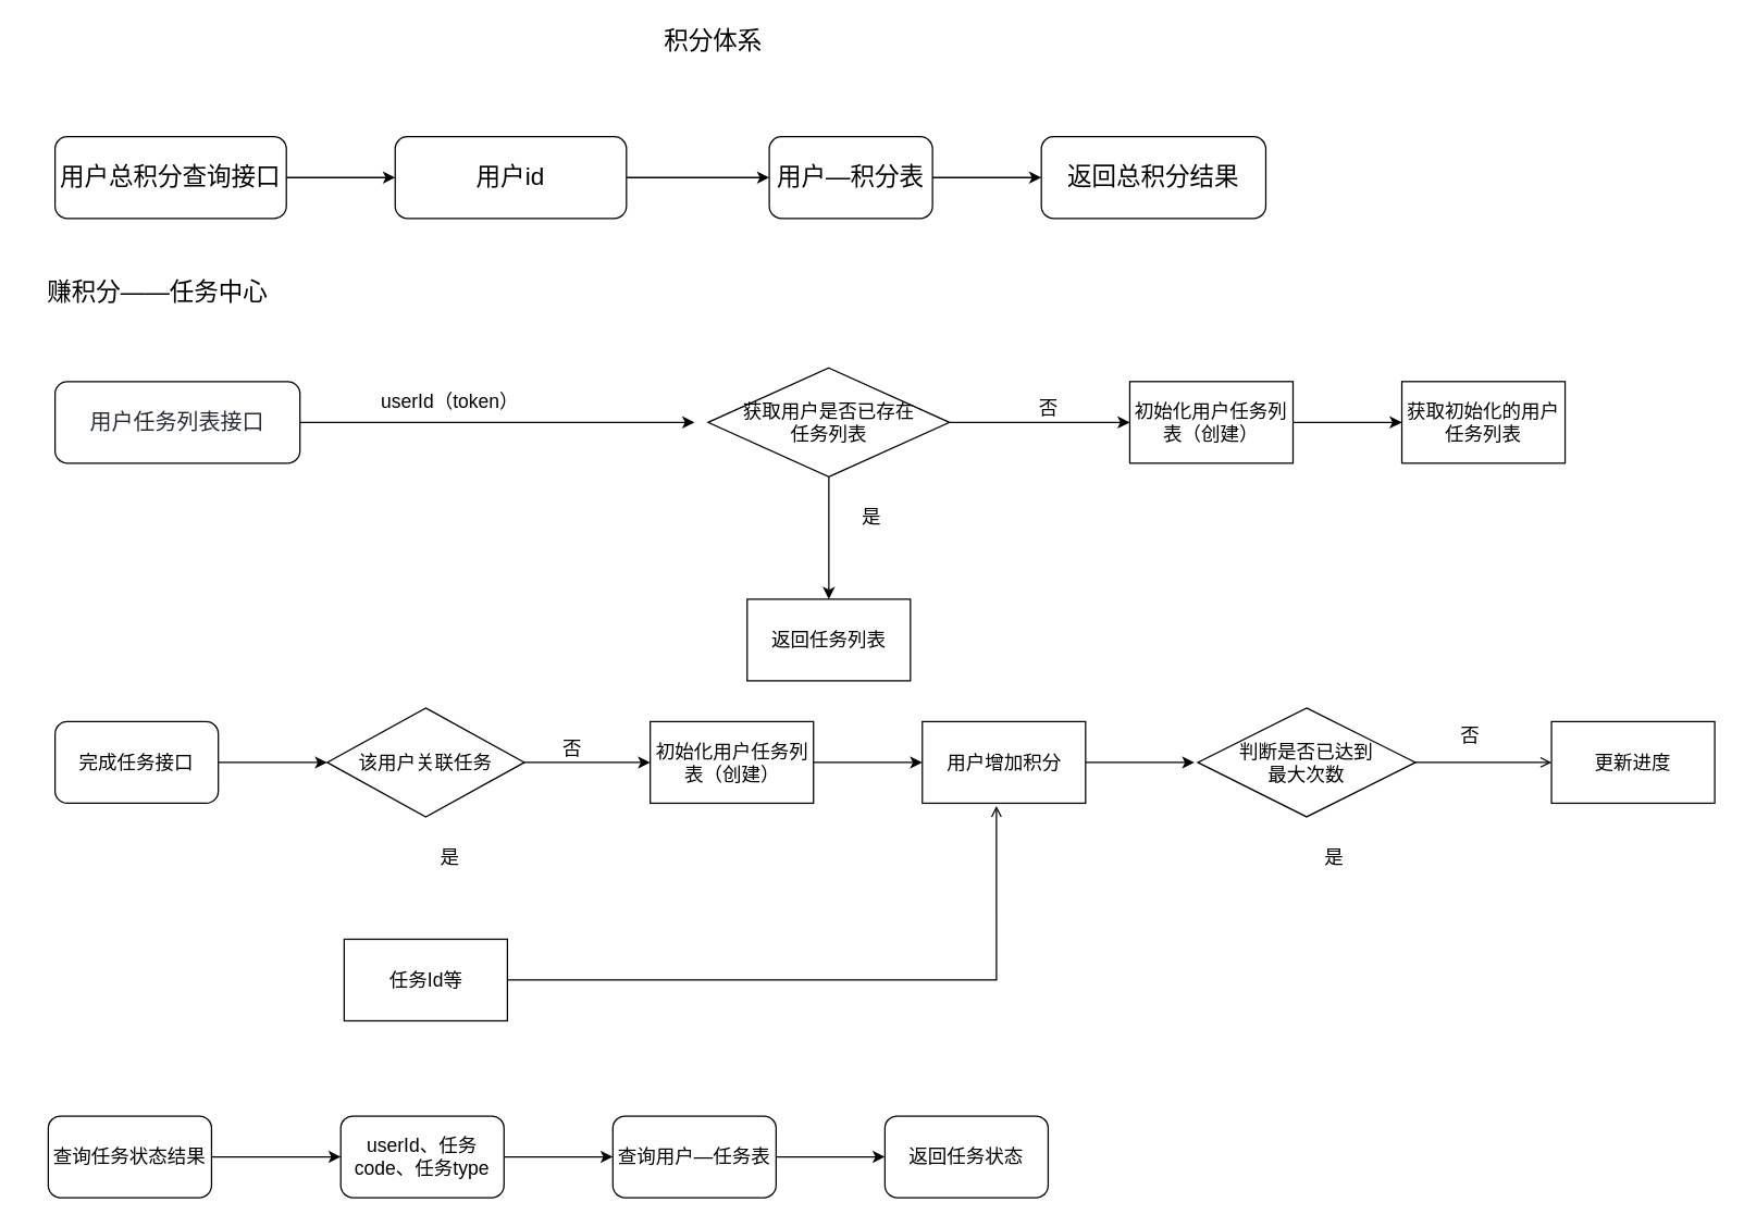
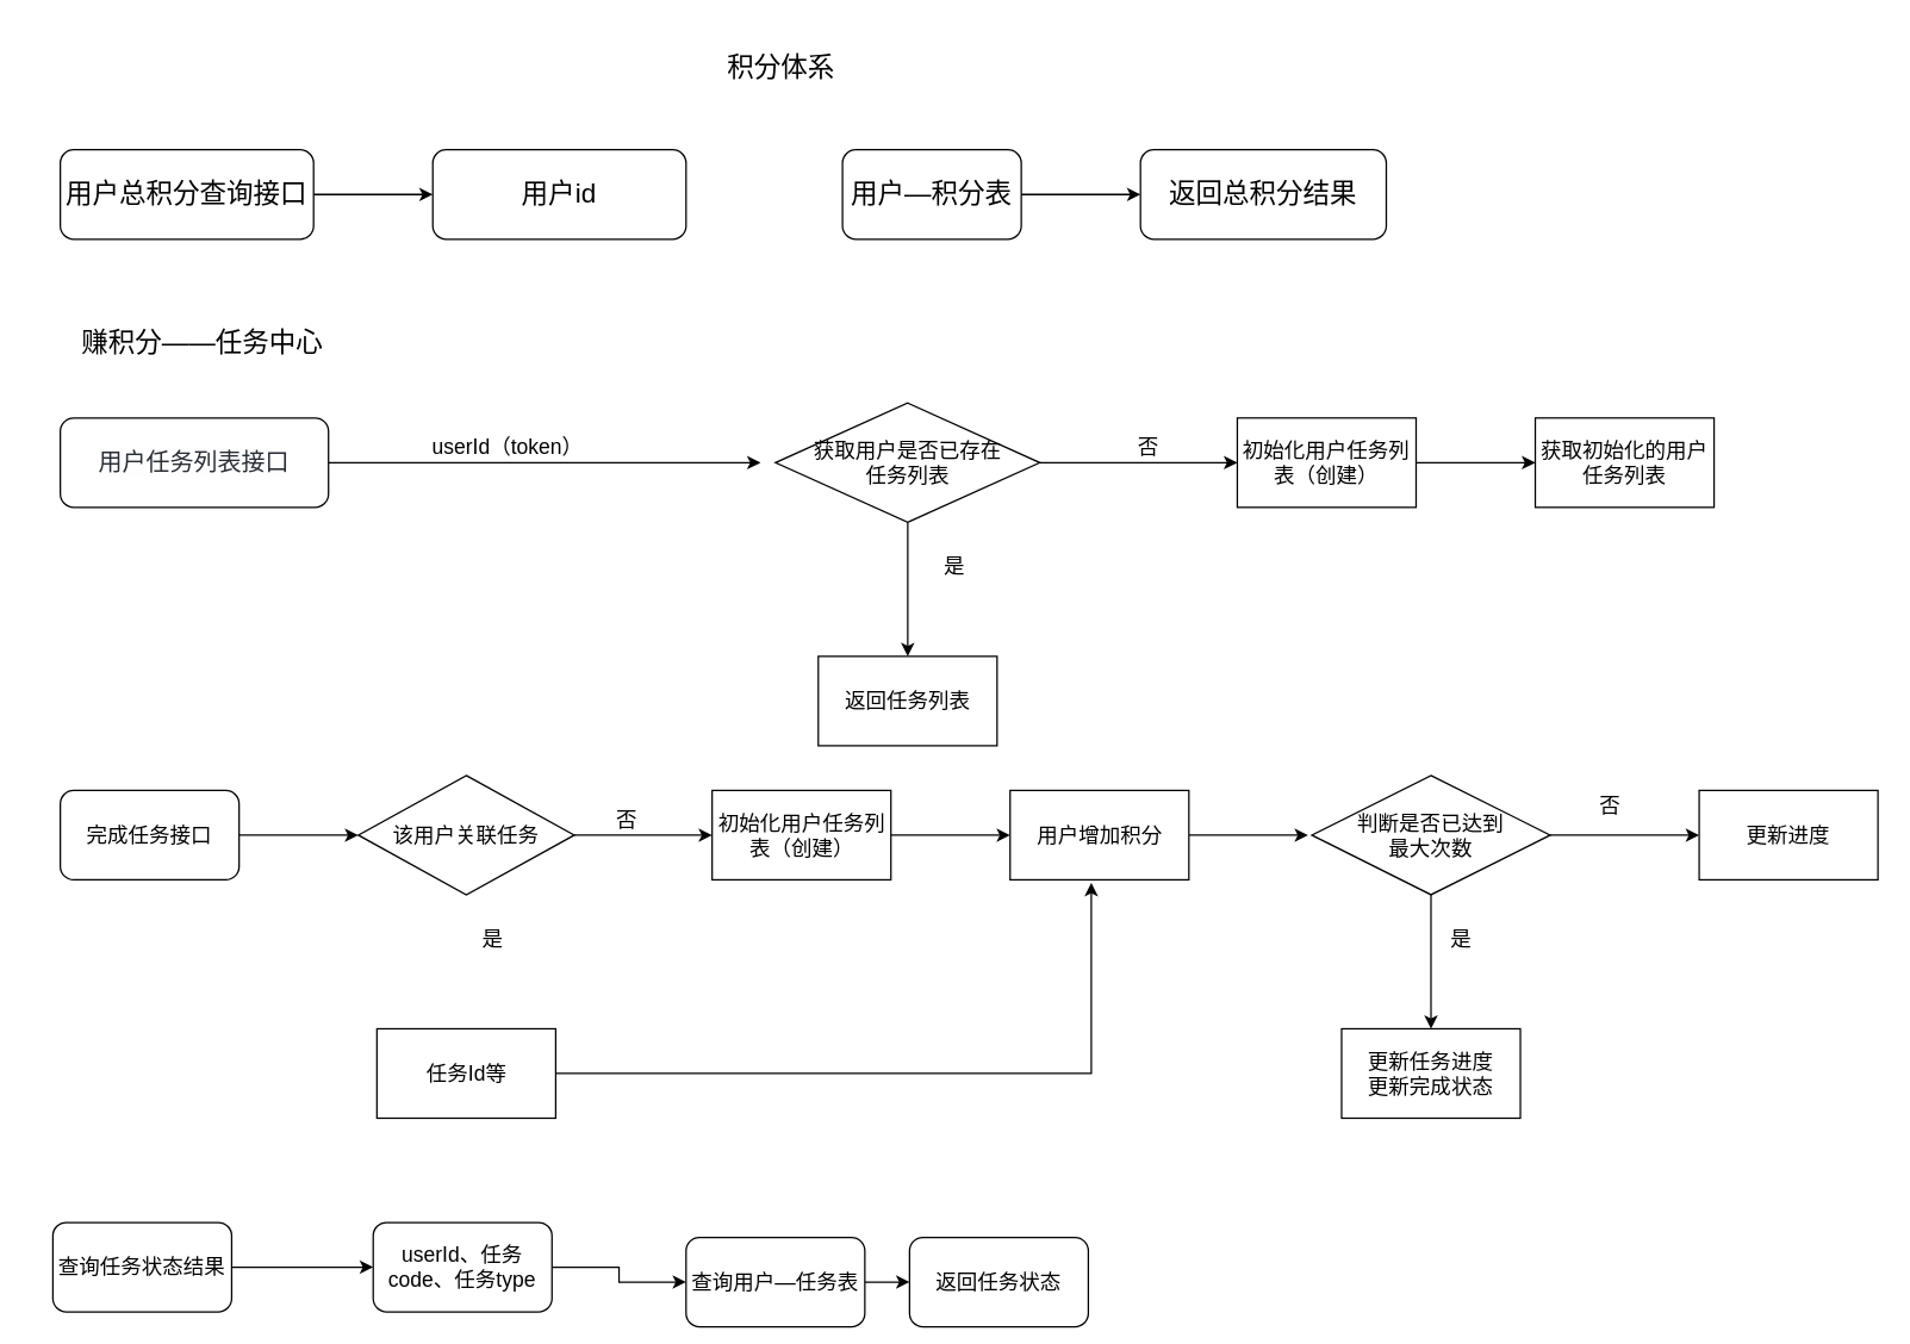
  <mxCell id="0" />
  <mxCell id="1" parent="0" />
- <mxCell id="2" value="&lt;font style=&quot;font-size: 18px;&quot;&gt;赚积分——任务中心&lt;/font&gt;" style="text;html=1;align=center;verticalAlign=middle;resizable=0;points=[];autosize=1;strokeColor=none;fillColor=none;fontSize=14;" vertex="1" parent="1"><mxGeometry x="20" y="195" width="190" height="40" as="geometry" /></mxCell>
+ <mxCell id="2" value="&lt;font style=&quot;font-size: 18px;&quot;&gt;赚积分——任务中心&lt;/font&gt;" style="text;html=1;align=center;verticalAlign=middle;resizable=0;points=[];autosize=1;strokeColor=none;fillColor=none;fontSize=14;" vertex="1" parent="1"><mxGeometry x="40" y="210" width="190" height="40" as="geometry" /></mxCell>
  <mxCell id="3" value="" style="edgeStyle=orthogonalEdgeStyle;rounded=0;orthogonalLoop=1;jettySize=auto;html=1;fontSize=14;" edge="1" parent="1" source="4"><mxGeometry relative="1" as="geometry"><mxPoint x="510" y="310" as="targetPoint" /></mxGeometry></mxCell>
  <mxCell id="4" value="&lt;span style=&quot;caret-color: rgb(40, 44, 52); color: rgb(40, 44, 52); font-family: -apple-system, BlinkMacSystemFont, &amp;quot;Helvetica Neue&amp;quot;, Helvetica, &amp;quot;PingFang SC&amp;quot;, &amp;quot;Microsoft YaHei&amp;quot;, sans-serif; font-size: 16px; orphans: 4; text-align: justify; word-spacing: 0.8px; text-size-adjust: auto; background-color: rgb(254, 254, 254);&quot;&gt;用户任务列表接口&lt;/span&gt;" style="rounded=1;whiteSpace=wrap;html=1;fontSize=14;" vertex="1" parent="1"><mxGeometry x="40" y="280" width="180" height="60" as="geometry" /></mxCell>
- <mxCell id="5" value="userId（token）" style="text;html=1;align=center;verticalAlign=middle;resizable=0;points=[];autosize=1;strokeColor=none;fillColor=none;fontSize=14;" vertex="1" parent="1"><mxGeometry x="270" y="280" width="120" height="30" as="geometry" /></mxCell>
+ <mxCell id="5" value="userId（token）" style="text;html=1;align=center;verticalAlign=middle;resizable=0;points=[];autosize=1;strokeColor=none;fillColor=none;fontSize=14;" vertex="1" parent="1"><mxGeometry x="280" y="285" width="120" height="30" as="geometry" /></mxCell>
  <mxCell id="6" value="" style="edgeStyle=orthogonalEdgeStyle;rounded=0;orthogonalLoop=1;jettySize=auto;html=1;fontSize=14;" edge="1" parent="1" source="8" target="9"><mxGeometry relative="1" as="geometry" /></mxCell>
  <mxCell id="7" value="" style="edgeStyle=orthogonalEdgeStyle;rounded=0;orthogonalLoop=1;jettySize=auto;html=1;fontSize=14;" edge="1" parent="1" source="8" target="12"><mxGeometry relative="1" as="geometry" /></mxCell>
  <mxCell id="8" value="获取用户是否已存在&lt;br&gt;任务列表" style="rhombus;whiteSpace=wrap;html=1;fontSize=14;" vertex="1" parent="1"><mxGeometry x="520" y="270" width="177.5" height="80" as="geometry" /></mxCell>
  <mxCell id="9" value="返回任务列表" style="whiteSpace=wrap;html=1;fontSize=14;" vertex="1" parent="1"><mxGeometry x="548.75" y="440" width="120" height="60" as="geometry" /></mxCell>
  <mxCell id="10" value="是" style="text;html=1;align=center;verticalAlign=middle;resizable=0;points=[];autosize=1;strokeColor=none;fillColor=none;fontSize=14;" vertex="1" parent="1"><mxGeometry x="620" y="365" width="40" height="30" as="geometry" /></mxCell>
  <mxCell id="11" value="" style="edgeStyle=orthogonalEdgeStyle;rounded=0;orthogonalLoop=1;jettySize=auto;html=1;fontSize=14;" edge="1" parent="1" source="12" target="14"><mxGeometry relative="1" as="geometry" /></mxCell>
  <mxCell id="12" value="初始化用户任务列表（创建）" style="whiteSpace=wrap;html=1;fontSize=14;" vertex="1" parent="1"><mxGeometry x="830" y="280" width="120" height="60" as="geometry" /></mxCell>
  <mxCell id="13" value="否" style="text;html=1;align=center;verticalAlign=middle;resizable=0;points=[];autosize=1;strokeColor=none;fillColor=none;fontSize=14;" vertex="1" parent="1"><mxGeometry x="750" y="285" width="40" height="30" as="geometry" /></mxCell>
  <mxCell id="14" value="获取初始化的用户任务列表" style="whiteSpace=wrap;html=1;fontSize=14;" vertex="1" parent="1"><mxGeometry x="1030" y="280" width="120" height="60" as="geometry" /></mxCell>
  <mxCell id="15" value="" style="edgeStyle=orthogonalEdgeStyle;rounded=0;orthogonalLoop=1;jettySize=auto;html=1;fontSize=14;" edge="1" parent="1" source="16"><mxGeometry relative="1" as="geometry"><mxPoint x="240" y="560" as="targetPoint" /></mxGeometry></mxCell>
  <mxCell id="16" value="完成任务接口" style="rounded=1;whiteSpace=wrap;html=1;fontSize=14;" vertex="1" parent="1"><mxGeometry x="40" y="530" width="120" height="60" as="geometry" /></mxCell>
  <mxCell id="17" value="" style="edgeStyle=orthogonalEdgeStyle;rounded=0;orthogonalLoop=1;jettySize=auto;html=1;fontSize=14;" edge="1" parent="1" source="18" target="23"><mxGeometry relative="1" as="geometry" /></mxCell>
  <mxCell id="18" value="该用户关联任务" style="rhombus;whiteSpace=wrap;html=1;fontSize=14;" vertex="1" parent="1"><mxGeometry x="240" y="520" width="145" height="80" as="geometry" /></mxCell>
- <mxCell id="19" style="edgeStyle=orthogonalEdgeStyle;rounded=0;orthogonalLoop=1;jettySize=auto;html=1;entryX=0.454;entryY=1.033;entryDx=0;entryDy=0;entryPerimeter=0;fontSize=14;endArrow=open;" edge="1" parent="1" source="20" target="26"><mxGeometry relative="1" as="geometry" /></mxCell>
+ <mxCell id="19" style="edgeStyle=orthogonalEdgeStyle;rounded=0;orthogonalLoop=1;jettySize=auto;html=1;entryX=0.454;entryY=1.033;entryDx=0;entryDy=0;entryPerimeter=0;fontSize=14;" edge="1" parent="1" source="20" target="26"><mxGeometry relative="1" as="geometry" /></mxCell>
  <mxCell id="20" value="任务Id等" style="whiteSpace=wrap;html=1;fontSize=14;" vertex="1" parent="1"><mxGeometry x="252.5" y="690" width="120" height="60" as="geometry" /></mxCell>
  <mxCell id="21" value="是" style="text;html=1;align=center;verticalAlign=middle;resizable=0;points=[];autosize=1;strokeColor=none;fillColor=none;fontSize=14;" vertex="1" parent="1"><mxGeometry x="310" y="615" width="40" height="30" as="geometry" /></mxCell>
  <mxCell id="22" value="" style="edgeStyle=orthogonalEdgeStyle;rounded=0;orthogonalLoop=1;jettySize=auto;html=1;fontSize=14;" edge="1" parent="1" source="23" target="26"><mxGeometry relative="1" as="geometry" /></mxCell>
  <mxCell id="23" value="初始化用户任务列表（创建）" style="whiteSpace=wrap;html=1;fontSize=14;" vertex="1" parent="1"><mxGeometry x="477.5" y="530" width="120" height="60" as="geometry" /></mxCell>
  <mxCell id="24" value="否" style="text;html=1;align=center;verticalAlign=middle;resizable=0;points=[];autosize=1;strokeColor=none;fillColor=none;fontSize=14;" vertex="1" parent="1"><mxGeometry x="400" y="535" width="40" height="30" as="geometry" /></mxCell>
  <mxCell id="25" value="" style="edgeStyle=orthogonalEdgeStyle;rounded=0;orthogonalLoop=1;jettySize=auto;html=1;fontSize=14;" edge="1" parent="1" source="26"><mxGeometry relative="1" as="geometry"><mxPoint x="877.5" y="560" as="targetPoint" /></mxGeometry></mxCell>
  <mxCell id="26" value="用户增加积分&lt;br&gt;" style="whiteSpace=wrap;html=1;fontSize=14;" vertex="1" parent="1"><mxGeometry x="677.5" y="530" width="120" height="60" as="geometry" /></mxCell>
- <mxCell id="28" value="" style="edgeStyle=orthogonalEdgeStyle;rounded=0;orthogonalLoop=1;jettySize=auto;html=1;fontSize=14;endArrow=open;" edge="1" parent="1" source="29" target="32"><mxGeometry relative="1" as="geometry" /></mxCell>
+ <mxCell id="27" value="" style="edgeStyle=orthogonalEdgeStyle;rounded=0;orthogonalLoop=1;jettySize=auto;html=1;fontSize=14;" edge="1" parent="1" source="29" target="30"><mxGeometry relative="1" as="geometry" /></mxCell>
+ <mxCell id="28" value="" style="edgeStyle=orthogonalEdgeStyle;rounded=0;orthogonalLoop=1;jettySize=auto;html=1;fontSize=14;" edge="1" parent="1" source="29" target="32"><mxGeometry relative="1" as="geometry" /></mxCell>
  <mxCell id="29" value="判断是否已达到&lt;br&gt;最大次数" style="rhombus;whiteSpace=wrap;html=1;fontSize=14;" vertex="1" parent="1"><mxGeometry x="880" y="520" width="160" height="80" as="geometry" /></mxCell>
+ <mxCell id="30" value="更新任务进度&lt;br&gt;更新完成状态" style="whiteSpace=wrap;html=1;fontSize=14;" vertex="1" parent="1"><mxGeometry x="900" y="690" width="120" height="60" as="geometry" /></mxCell>
  <mxCell id="31" value="是" style="text;html=1;align=center;verticalAlign=middle;resizable=0;points=[];autosize=1;strokeColor=none;fillColor=none;fontSize=14;" vertex="1" parent="1"><mxGeometry x="960" y="615" width="40" height="30" as="geometry" /></mxCell>
  <mxCell id="32" value="更新进度" style="whiteSpace=wrap;html=1;fontSize=14;" vertex="1" parent="1"><mxGeometry x="1140" y="530" width="120" height="60" as="geometry" /></mxCell>
  <mxCell id="33" value="否" style="text;html=1;align=center;verticalAlign=middle;resizable=0;points=[];autosize=1;strokeColor=none;fillColor=none;fontSize=14;" vertex="1" parent="1"><mxGeometry x="1060" y="525" width="40" height="30" as="geometry" /></mxCell>
  <mxCell id="34" value="" style="edgeStyle=orthogonalEdgeStyle;rounded=0;orthogonalLoop=1;jettySize=auto;html=1;fontSize=14;" edge="1" parent="1" source="35" target="37"><mxGeometry relative="1" as="geometry" /></mxCell>
  <mxCell id="35" value="查询任务状态结果" style="rounded=1;whiteSpace=wrap;html=1;fontSize=14;" vertex="1" parent="1"><mxGeometry x="35" y="820" width="120" height="60" as="geometry" /></mxCell>
  <mxCell id="36" value="" style="edgeStyle=orthogonalEdgeStyle;rounded=0;orthogonalLoop=1;jettySize=auto;html=1;fontSize=14;" edge="1" parent="1" source="37" target="39"><mxGeometry relative="1" as="geometry" /></mxCell>
  <mxCell id="37" value="userId、任务code、任务type" style="whiteSpace=wrap;html=1;fontSize=14;rounded=1;" vertex="1" parent="1"><mxGeometry x="250" y="820" width="120" height="60" as="geometry" /></mxCell>
  <mxCell id="38" value="" style="edgeStyle=orthogonalEdgeStyle;rounded=0;orthogonalLoop=1;jettySize=auto;html=1;fontSize=14;" edge="1" parent="1" source="39" target="40"><mxGeometry relative="1" as="geometry" /></mxCell>
- <mxCell id="39" value="查询用户—任务表" style="whiteSpace=wrap;html=1;fontSize=14;rounded=1;" vertex="1" parent="1"><mxGeometry x="450" y="820" width="120" height="60" as="geometry" /></mxCell>
- <mxCell id="40" value="返回任务状态" style="whiteSpace=wrap;html=1;fontSize=14;rounded=1;" vertex="1" parent="1"><mxGeometry x="650" y="820" width="120" height="60" as="geometry" /></mxCell>
+ <mxCell id="39" value="查询用户—任务表" style="whiteSpace=wrap;html=1;fontSize=14;rounded=1;" vertex="1" parent="1"><mxGeometry x="460" y="830" width="120" height="60" as="geometry" /></mxCell>
+ <mxCell id="40" value="返回任务状态" style="whiteSpace=wrap;html=1;fontSize=14;rounded=1;" vertex="1" parent="1"><mxGeometry x="610" y="830" width="120" height="60" as="geometry" /></mxCell>
  <mxCell id="41" value="" style="edgeStyle=orthogonalEdgeStyle;rounded=0;orthogonalLoop=1;jettySize=auto;html=1;fontSize=18;" edge="1" parent="1" source="42" target="45"><mxGeometry relative="1" as="geometry" /></mxCell>
  <mxCell id="42" value="用户总积分查询接口" style="rounded=1;whiteSpace=wrap;html=1;fontSize=18;" vertex="1" parent="1"><mxGeometry x="40" y="100" width="170" height="60" as="geometry" /></mxCell>
- <mxCell id="43" value="积分体系" style="text;html=1;strokeColor=none;fillColor=none;align=center;verticalAlign=middle;whiteSpace=wrap;rounded=0;fontSize=18;" vertex="1" parent="1"><mxGeometry x="418" y="5" width="212" height="50" as="geometry" /></mxCell>
- <mxCell id="44" value="" style="edgeStyle=orthogonalEdgeStyle;rounded=0;orthogonalLoop=1;jettySize=auto;html=1;fontSize=18;" edge="1" parent="1" source="45" target="47"><mxGeometry relative="1" as="geometry" /></mxCell>
+ <mxCell id="43" value="积分体系" style="text;html=1;strokeColor=none;fillColor=none;align=center;verticalAlign=middle;whiteSpace=wrap;rounded=0;fontSize=18;" vertex="1" parent="1"><mxGeometry x="418" y="20" width="212" height="50" as="geometry" /></mxCell>
  <mxCell id="45" value="用户id" style="rounded=1;whiteSpace=wrap;html=1;fontSize=18;" vertex="1" parent="1"><mxGeometry x="290" y="100" width="170" height="60" as="geometry" /></mxCell>
  <mxCell id="46" value="" style="edgeStyle=orthogonalEdgeStyle;rounded=0;orthogonalLoop=1;jettySize=auto;html=1;fontSize=18;" edge="1" parent="1" source="47" target="48"><mxGeometry relative="1" as="geometry" /></mxCell>
  <mxCell id="47" value="用户—积分表" style="whiteSpace=wrap;html=1;fontSize=18;rounded=1;" vertex="1" parent="1"><mxGeometry x="565" y="100" width="120" height="60" as="geometry" /></mxCell>
  <mxCell id="48" value="返回总积分结果" style="whiteSpace=wrap;html=1;fontSize=18;rounded=1;" vertex="1" parent="1"><mxGeometry x="765" y="100" width="165" height="60" as="geometry" /></mxCell>
